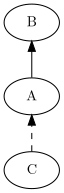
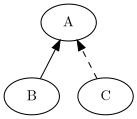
  digraph {
    rankdir=BT
    node [fontname=LMRoman10]
    B
    A
    C
-   A -> B
+   B -> A
    C -> A [style=dashed]
  }
